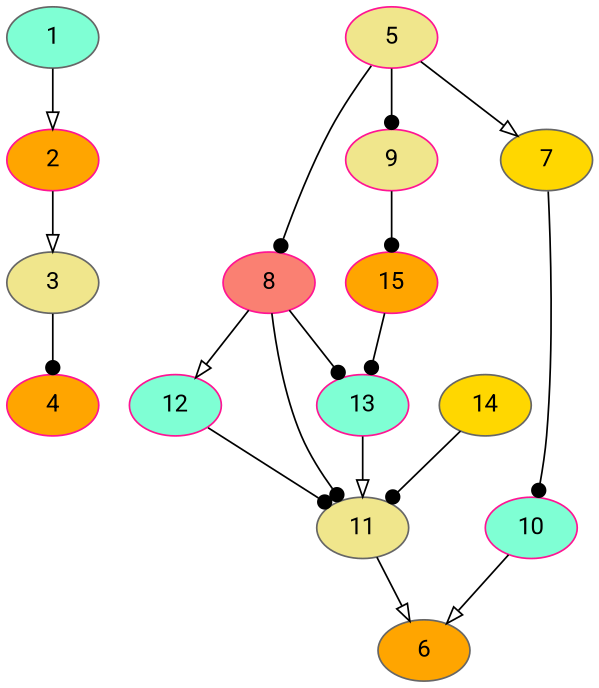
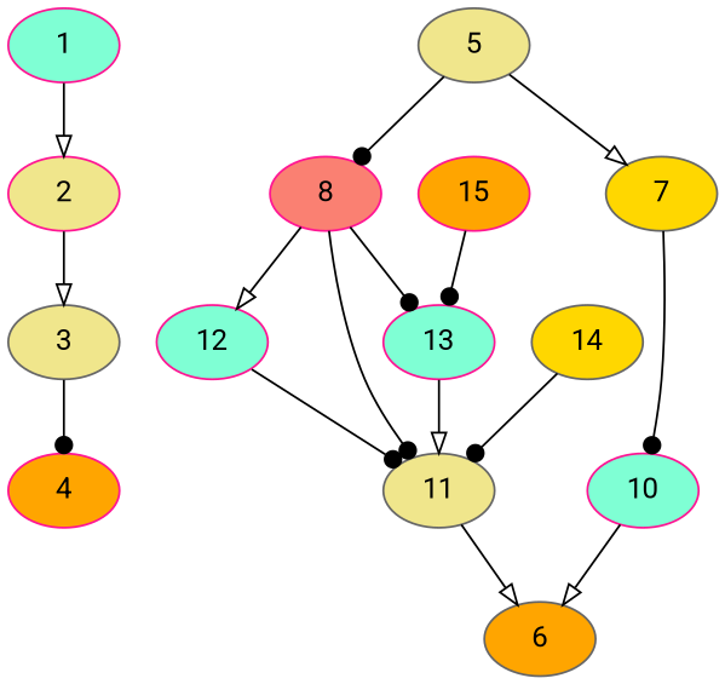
  digraph {
    "Duplicate states"=0
    GraphType=S_P
    "Max states in OPEN"=0
    Modes="120000ms; topo-ordered tasks, ; Pruning: task equivalence, fixed order ready list, ; F-value: ; Optimisation: best schedule length (SL) optimisation on equal, "
    NumberOfTasks=16
    "Pruned using list schedule length"=20
    "States removed from OPEN"=0
    TargetSystem="Homogeneous-2"
    "Time to schedule (ms)"=80
    "Total idle time"=52
    "Total schedule length"=88
    "Total sequential time"=95
    "Total states created"=70
    fontname=Roboto
    node [Processor=0 Weight=9 color=deeppink fillcolor=aquamarine fontname=Roboto style=filled]
    edge [Weight=73 arrowhead=dot fontname=Roboto]
-   1 ["Finish time"=12 "Start time"=3 color=gray40]
-   2 ["Finish time"=22 "Start time"=12 Weight=10 fillcolor=orange]
+   1 ["Finish time"=12 "Start time"=3]
+   2 ["Finish time"=22 "Start time"=12 Weight=10 fillcolor=khaki]
    3 ["Finish time"=25 "Start time"=22 Weight=3 color=gray40 fillcolor=khaki]
    4 ["Finish time"=27 "Start time"=25 Weight=2 fillcolor=orange]
-   5 ["Finish time"=33 "Start time"=27 Weight=6 fillcolor=khaki]
+   5 ["Finish time"=33 "Start time"=27 Weight=6 color=gray40 fillcolor=khaki]
    8 ["Finish time"=63 "Start time"=54 fillcolor=salmon]
-   9 ["Finish time"=46 "Start time"=37 fillcolor=khaki]
    7 ["Finish time"=37 "Start time"=33 Weight=4 color=gray40 fillcolor=gold]
    12 ["Finish time"=68 "Start time"=65 Weight=3]
    13 ["Finish time"=65 "Start time"=63 Weight=2]
    11 ["Finish time"=84 "Start time"=75 color=gray40 fillcolor=khaki]
    15 ["Finish time"=54 "Start time"=46 Weight=8 fillcolor=orange]
    10 ["Finish time"=59 Processor=1 "Start time"=52 Weight=7]
    14 ["Finish time"=75 "Start time"=68 Weight=7 color=gray40 fillcolor=gold]
    6 ["Finish time"=88 "Start time"=84 Weight=4 color=gray40 fillcolor=orange]
    1 -> 2 [arrowhead=onormal]
    2 -> 3 [Weight=58 arrowhead=onormal]
    3 -> 4 [Weight=51]
    5 -> 8 [Weight=37]
-   5 -> 9
    5 -> 7 [Weight=51 arrowhead=onormal]
    8 -> 12 [Weight=29 arrowhead=onormal]
    8 -> 13 [Weight=51]
    8 -> 11 [Weight=44]
-   9 -> 15 [Weight=37]
    7 -> 10 [Weight=15]
    12 -> 11 [Weight=66]
    13 -> 11 [Weight=66 arrowhead=onormal]
    11 -> 6 [Weight=58 arrowhead=onormal]
    15 -> 13 [Weight=58]
    10 -> 6 [Weight=15 arrowhead=onormal]
    14 -> 11
  }
